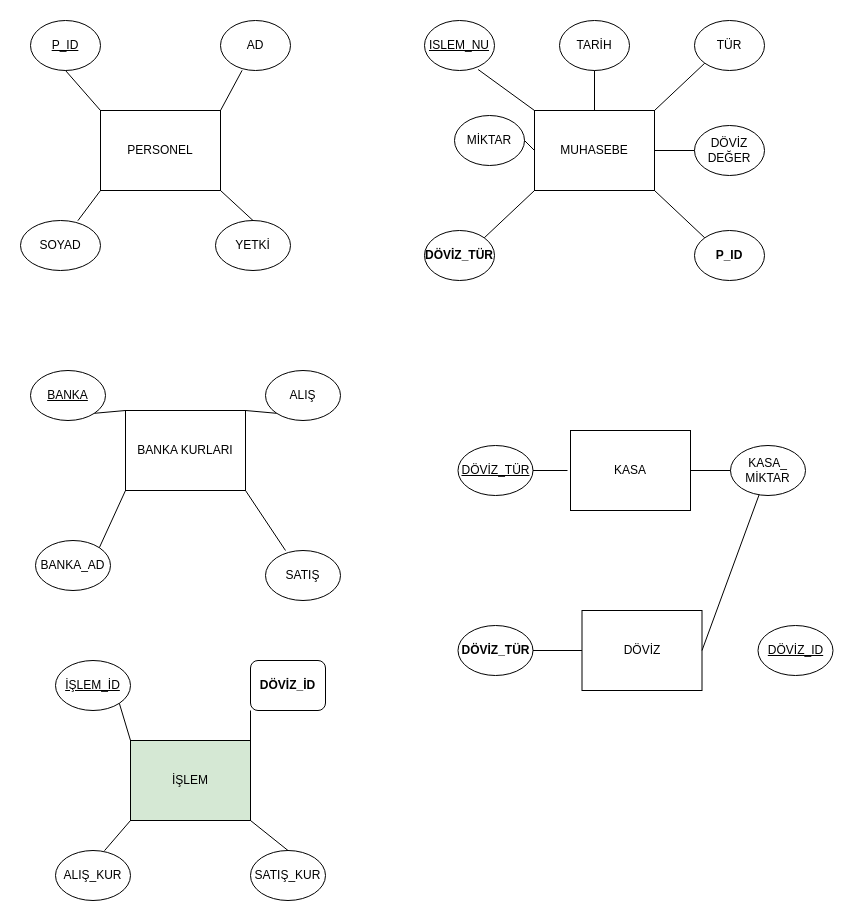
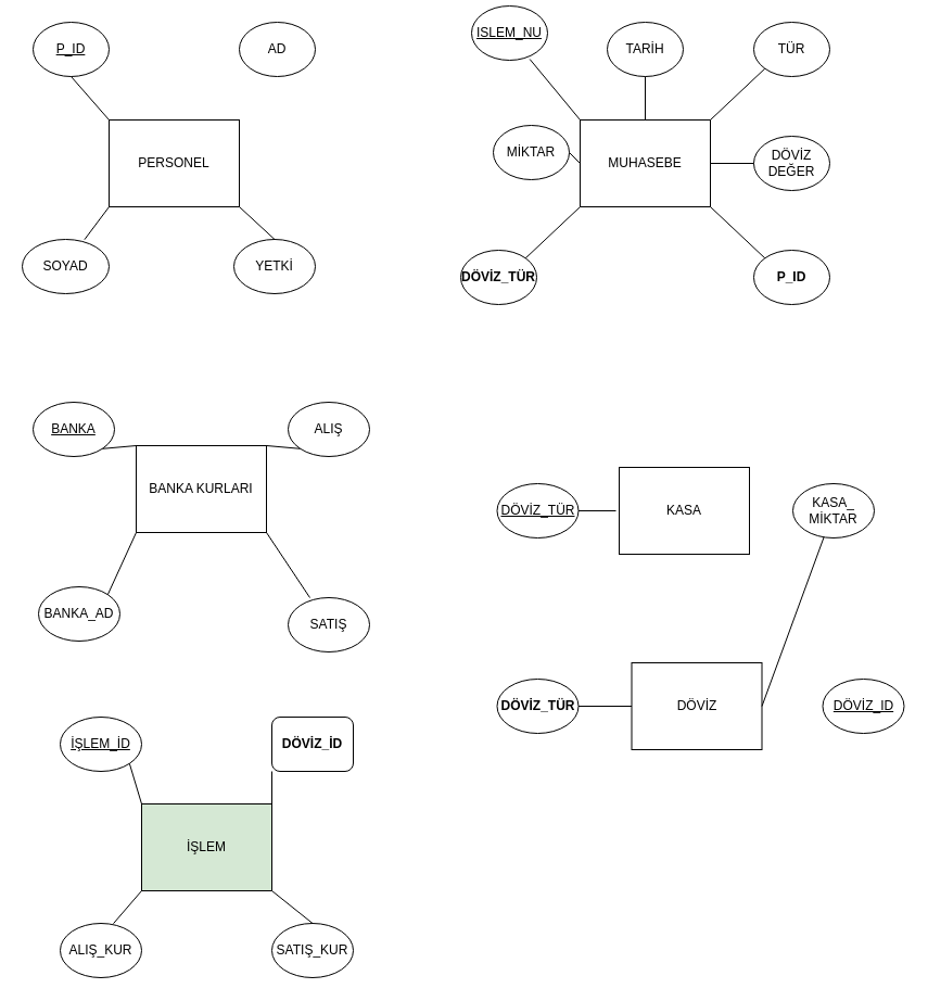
  <mxCell id="0" />
  <mxCell id="1" parent="0" />
  <mxCell id="2" value="PERSONEL" style="rounded=0;whiteSpace=wrap;html=1;" vertex="1" parent="1"><mxGeometry x="100" y="110" width="120" height="80" as="geometry" /></mxCell>
  <mxCell id="3" value="MUHASEBE" style="rounded=0;whiteSpace=wrap;html=1;" vertex="1" parent="1"><mxGeometry x="534" y="110" width="120" height="80" as="geometry" /></mxCell>
  <mxCell id="4" value="KASA" style="rounded=0;whiteSpace=wrap;html=1;" vertex="1" parent="1"><mxGeometry x="570" y="430" width="120" height="80" as="geometry" /></mxCell>
  <mxCell id="5" value="DÖVİZ" style="rounded=0;whiteSpace=wrap;html=1;" vertex="1" parent="1"><mxGeometry x="581.5" y="610" width="120" height="80" as="geometry" /></mxCell>
  <mxCell id="6" value="&lt;u&gt;P_ID&lt;/u&gt;" style="ellipse;whiteSpace=wrap;html=1;rounded=0;" vertex="1" parent="1"><mxGeometry x="30" y="20" width="70" height="50" as="geometry" /></mxCell>
  <mxCell id="7" value="AD" style="ellipse;whiteSpace=wrap;html=1;rounded=0;" vertex="1" parent="1"><mxGeometry x="220" y="20" width="70" height="50" as="geometry" /></mxCell>
  <mxCell id="8" value="SOYAD" style="ellipse;whiteSpace=wrap;html=1;rounded=0;" vertex="1" parent="1"><mxGeometry x="20" y="220" width="80" height="50" as="geometry" /></mxCell>
  <mxCell id="9" value="YETKİ" style="ellipse;whiteSpace=wrap;html=1;rounded=0;" vertex="1" parent="1"><mxGeometry x="215" y="220" width="75" height="50" as="geometry" /></mxCell>
  <mxCell id="10" value="" style="endArrow=none;html=1;entryX=0.5;entryY=1;entryDx=0;entryDy=0;exitX=0;exitY=0;exitDx=0;exitDy=0;" edge="1" parent="1" source="2" target="6"><mxGeometry width="50" height="50" relative="1" as="geometry"><mxPoint x="110" y="110" as="sourcePoint" /><mxPoint x="160" y="60" as="targetPoint" /></mxGeometry></mxCell>
- <mxCell id="11" value="" style="endArrow=none;html=1;entryX=0.309;entryY=0.996;entryDx=0;entryDy=0;entryPerimeter=0;exitX=1;exitY=0;exitDx=0;exitDy=0;" edge="1" parent="1" source="2" target="7"><mxGeometry width="50" height="50" relative="1" as="geometry"><mxPoint x="200" y="120" as="sourcePoint" /><mxPoint x="250" y="70" as="targetPoint" /></mxGeometry></mxCell>
  <mxCell id="12" value="" style="endArrow=none;html=1;entryX=0;entryY=1;entryDx=0;entryDy=0;exitX=0.717;exitY=0.004;exitDx=0;exitDy=0;exitPerimeter=0;" edge="1" parent="1" source="8" target="2"><mxGeometry width="50" height="50" relative="1" as="geometry"><mxPoint x="80" y="190" as="sourcePoint" /><mxPoint x="60" y="150" as="targetPoint" /></mxGeometry></mxCell>
  <mxCell id="13" value="" style="endArrow=none;html=1;entryX=1;entryY=1;entryDx=0;entryDy=0;exitX=0.5;exitY=0;exitDx=0;exitDy=0;" edge="1" parent="1" source="9" target="2"><mxGeometry width="50" height="50" relative="1" as="geometry"><mxPoint x="300" y="200" as="sourcePoint" /><mxPoint x="350" y="150" as="targetPoint" /></mxGeometry></mxCell>
- <mxCell id="14" value="&lt;u&gt;ISLEM_NU&lt;/u&gt;" style="ellipse;whiteSpace=wrap;html=1;rounded=0;" vertex="1" parent="1"><mxGeometry x="424" y="20" width="70" height="50" as="geometry" /></mxCell>
+ <mxCell id="14" value="&lt;u&gt;ISLEM_NU&lt;/u&gt;" style="ellipse;whiteSpace=wrap;html=1;rounded=0;" vertex="1" parent="1"><mxGeometry x="434" y="5" width="70" height="50" as="geometry" /></mxCell>
  <mxCell id="15" value="TARİH" style="ellipse;whiteSpace=wrap;html=1;rounded=0;" vertex="1" parent="1"><mxGeometry x="559" y="20" width="70" height="50" as="geometry" /></mxCell>
  <mxCell id="16" value="TÜR&lt;br&gt;" style="ellipse;whiteSpace=wrap;html=1;rounded=0;" vertex="1" parent="1"><mxGeometry x="694" y="20" width="70" height="50" as="geometry" /></mxCell>
  <mxCell id="17" value="&lt;b&gt;DÖVİZ_TÜR&lt;/b&gt;" style="ellipse;whiteSpace=wrap;html=1;rounded=0;" vertex="1" parent="1"><mxGeometry x="424" y="230" width="70" height="50" as="geometry" /></mxCell>
  <mxCell id="18" value="&lt;b&gt;P_ID&lt;/b&gt;" style="ellipse;whiteSpace=wrap;html=1;rounded=0;" vertex="1" parent="1"><mxGeometry x="694" y="230" width="70" height="50" as="geometry" /></mxCell>
  <mxCell id="19" value="DÖVİZ&lt;br&gt;DEĞER" style="ellipse;whiteSpace=wrap;html=1;rounded=0;" vertex="1" parent="1"><mxGeometry x="694" y="125" width="70" height="50" as="geometry" /></mxCell>
  <mxCell id="20" value="MİKTAR" style="ellipse;whiteSpace=wrap;html=1;rounded=0;" vertex="1" parent="1"><mxGeometry x="454" y="115" width="70" height="50" as="geometry" /></mxCell>
  <mxCell id="21" value="" style="endArrow=none;html=1;entryX=0.766;entryY=0.98;entryDx=0;entryDy=0;entryPerimeter=0;exitX=0;exitY=0;exitDx=0;exitDy=0;" edge="1" parent="1" source="3" target="14"><mxGeometry width="50" height="50" relative="1" as="geometry"><mxPoint x="494" y="120" as="sourcePoint" /><mxPoint x="544" y="70" as="targetPoint" /></mxGeometry></mxCell>
  <mxCell id="22" value="" style="endArrow=none;html=1;entryX=0.5;entryY=1;entryDx=0;entryDy=0;exitX=0.5;exitY=0;exitDx=0;exitDy=0;" edge="1" parent="1" source="3" target="15"><mxGeometry width="50" height="50" relative="1" as="geometry"><mxPoint x="574" y="120" as="sourcePoint" /><mxPoint x="624" y="70" as="targetPoint" /></mxGeometry></mxCell>
  <mxCell id="23" value="" style="endArrow=none;html=1;entryX=0;entryY=1;entryDx=0;entryDy=0;exitX=1;exitY=0;exitDx=0;exitDy=0;" edge="1" parent="1" source="3" target="16"><mxGeometry width="50" height="50" relative="1" as="geometry"><mxPoint x="664" y="120" as="sourcePoint" /><mxPoint x="714" y="70" as="targetPoint" /></mxGeometry></mxCell>
  <mxCell id="24" value="" style="endArrow=none;html=1;entryX=1;entryY=0.5;entryDx=0;entryDy=0;exitX=0;exitY=0.5;exitDx=0;exitDy=0;" edge="1" parent="1" source="3" target="20"><mxGeometry width="50" height="50" relative="1" as="geometry"><mxPoint x="494" y="180" as="sourcePoint" /><mxPoint x="544" y="130" as="targetPoint" /></mxGeometry></mxCell>
  <mxCell id="25" value="" style="endArrow=none;html=1;" edge="1" parent="1"><mxGeometry width="50" height="50" relative="1" as="geometry"><mxPoint x="654" y="150" as="sourcePoint" /><mxPoint x="694" y="150" as="targetPoint" /></mxGeometry></mxCell>
  <mxCell id="26" value="" style="endArrow=none;html=1;exitX=1;exitY=0;exitDx=0;exitDy=0;entryX=0;entryY=1;entryDx=0;entryDy=0;" edge="1" parent="1" source="17" target="3"><mxGeometry width="50" height="50" relative="1" as="geometry"><mxPoint x="524" y="250" as="sourcePoint" /><mxPoint x="574" y="200" as="targetPoint" /></mxGeometry></mxCell>
  <mxCell id="27" value="" style="endArrow=none;html=1;entryX=1;entryY=1;entryDx=0;entryDy=0;exitX=0;exitY=0;exitDx=0;exitDy=0;" edge="1" parent="1" source="18" target="3"><mxGeometry width="50" height="50" relative="1" as="geometry"><mxPoint x="664" y="250" as="sourcePoint" /><mxPoint x="714" y="200" as="targetPoint" /></mxGeometry></mxCell>
  <mxCell id="28" value="&lt;u&gt;DÖVİZ_TÜR&lt;/u&gt;" style="ellipse;whiteSpace=wrap;html=1;rounded=0;" vertex="1" parent="1"><mxGeometry x="457.5" y="445" width="75" height="50" as="geometry" /></mxCell>
  <mxCell id="29" value="KASA_&lt;br&gt;MİKTAR" style="ellipse;whiteSpace=wrap;html=1;rounded=0;" vertex="1" parent="1"><mxGeometry x="730" y="445" width="75" height="50" as="geometry" /></mxCell>
  <mxCell id="30" value="" style="endArrow=none;html=1;exitX=1;exitY=0.5;exitDx=0;exitDy=0;" edge="1" parent="1" source="28"><mxGeometry width="50" height="50" relative="1" as="geometry"><mxPoint x="520" y="550" as="sourcePoint" /><mxPoint x="567" y="470" as="targetPoint" /></mxGeometry></mxCell>
- <mxCell id="31" value="" style="endArrow=none;html=1;exitX=1;exitY=0.5;exitDx=0;exitDy=0;entryX=0;entryY=0.5;entryDx=0;entryDy=0;" edge="1" parent="1" source="4" target="29"><mxGeometry width="50" height="50" relative="1" as="geometry"><mxPoint x="710" y="570" as="sourcePoint" /><mxPoint x="760" y="520" as="targetPoint" /></mxGeometry></mxCell>
  <mxCell id="32" value="&lt;b&gt;DÖVİZ_TÜR&lt;/b&gt;" style="ellipse;whiteSpace=wrap;html=1;rounded=0;" vertex="1" parent="1"><mxGeometry x="457.5" y="625" width="75" height="50" as="geometry" /></mxCell>
  <mxCell id="33" value="&lt;u&gt;DÖVİZ_ID&lt;/u&gt;" style="ellipse;whiteSpace=wrap;html=1;rounded=0;" vertex="1" parent="1"><mxGeometry x="757.5" y="625" width="75" height="50" as="geometry" /></mxCell>
  <mxCell id="34" value="" style="endArrow=none;html=1;exitX=1;exitY=0.5;exitDx=0;exitDy=0;" edge="1" parent="1" source="32"><mxGeometry width="50" height="50" relative="1" as="geometry"><mxPoint x="547.5" y="590" as="sourcePoint" /><mxPoint x="581.5" y="650" as="targetPoint" /></mxGeometry></mxCell>
  <mxCell id="35" value="" style="endArrow=none;html=1;exitX=1;exitY=0.5;exitDx=0;exitDy=0;" edge="1" parent="1" source="5" target="29"><mxGeometry width="50" height="50" relative="1" as="geometry"><mxPoint x="747.5" y="730" as="sourcePoint" /><mxPoint x="797.5" y="680" as="targetPoint" /></mxGeometry></mxCell>
  <mxCell id="36" value="BANKA KURLARI" style="rounded=0;whiteSpace=wrap;html=1;" vertex="1" parent="1"><mxGeometry x="125" y="410" width="120" height="80" as="geometry" /></mxCell>
  <mxCell id="37" value="ALIŞ" style="ellipse;whiteSpace=wrap;html=1;rounded=0;" vertex="1" parent="1"><mxGeometry x="265" y="370" width="75" height="50" as="geometry" /></mxCell>
  <mxCell id="38" value="&lt;u&gt;BANKA&lt;/u&gt;" style="ellipse;whiteSpace=wrap;html=1;rounded=0;" vertex="1" parent="1"><mxGeometry x="30" y="370" width="75" height="50" as="geometry" /></mxCell>
  <mxCell id="39" value="BANKA_AD" style="ellipse;whiteSpace=wrap;html=1;rounded=0;" vertex="1" parent="1"><mxGeometry x="35" y="540" width="75" height="50" as="geometry" /></mxCell>
  <mxCell id="40" value="SATIŞ" style="ellipse;whiteSpace=wrap;html=1;rounded=0;" vertex="1" parent="1"><mxGeometry x="265" y="550" width="75" height="50" as="geometry" /></mxCell>
  <mxCell id="41" value="" style="endArrow=none;html=1;entryX=1;entryY=1;entryDx=0;entryDy=0;exitX=0;exitY=0;exitDx=0;exitDy=0;" edge="1" parent="1" source="36" target="38"><mxGeometry width="50" height="50" relative="1" as="geometry"><mxPoint x="45" y="500" as="sourcePoint" /><mxPoint x="95" y="450" as="targetPoint" /></mxGeometry></mxCell>
  <mxCell id="42" value="" style="endArrow=none;html=1;entryX=0;entryY=1;entryDx=0;entryDy=0;exitX=1;exitY=0;exitDx=0;exitDy=0;" edge="1" parent="1" source="39" target="36"><mxGeometry width="50" height="50" relative="1" as="geometry"><mxPoint x="55" y="540" as="sourcePoint" /><mxPoint x="105" y="490" as="targetPoint" /></mxGeometry></mxCell>
  <mxCell id="43" value="" style="endArrow=none;html=1;entryX=0;entryY=1;entryDx=0;entryDy=0;exitX=1;exitY=0;exitDx=0;exitDy=0;" edge="1" parent="1" source="36" target="37"><mxGeometry width="50" height="50" relative="1" as="geometry"><mxPoint x="285" y="500" as="sourcePoint" /><mxPoint x="335" y="450" as="targetPoint" /></mxGeometry></mxCell>
  <mxCell id="44" value="" style="endArrow=none;html=1;entryX=1;entryY=1;entryDx=0;entryDy=0;" edge="1" parent="1" target="36"><mxGeometry width="50" height="50" relative="1" as="geometry"><mxPoint x="285" y="550" as="sourcePoint" /><mxPoint x="355" y="520" as="targetPoint" /></mxGeometry></mxCell>
  <mxCell id="45" value="İŞLEM" style="rounded=0;whiteSpace=wrap;html=1;fillColor=#d5e8d4;" vertex="1" parent="1"><mxGeometry x="130" y="740" width="120" height="80" as="geometry" /></mxCell>
  <mxCell id="46" value="&lt;u&gt;İŞLEM_İD&lt;/u&gt;" style="ellipse;whiteSpace=wrap;html=1;rounded=0;" vertex="1" parent="1"><mxGeometry x="55" y="660" width="75" height="50" as="geometry" /></mxCell>
  <mxCell id="47" value="&lt;b&gt;DÖVİZ_İD&lt;/b&gt;" style="whiteSpace=wrap;html=1;rounded=1;" vertex="1" parent="1"><mxGeometry x="250" y="660" width="75" height="50" as="geometry" /></mxCell>
  <mxCell id="48" value="SATIŞ_KUR" style="ellipse;whiteSpace=wrap;html=1;rounded=0;" vertex="1" parent="1"><mxGeometry x="250" y="850" width="75" height="50" as="geometry" /></mxCell>
  <mxCell id="49" value="ALIŞ_KUR" style="ellipse;whiteSpace=wrap;html=1;rounded=0;" vertex="1" parent="1"><mxGeometry x="55" y="850" width="75" height="50" as="geometry" /></mxCell>
  <mxCell id="50" value="" style="endArrow=none;html=1;exitX=1;exitY=1;exitDx=0;exitDy=0;entryX=0;entryY=0;entryDx=0;entryDy=0;" edge="1" parent="1" source="46" target="45"><mxGeometry width="50" height="50" relative="1" as="geometry"><mxPoint x="120" y="750" as="sourcePoint" /><mxPoint x="170" y="700" as="targetPoint" /></mxGeometry></mxCell>
  <mxCell id="51" value="" style="endArrow=none;html=1;exitX=1;exitY=0;exitDx=0;exitDy=0;entryX=0;entryY=1;entryDx=0;entryDy=0;" edge="1" parent="1" source="45" target="47"><mxGeometry width="50" height="50" relative="1" as="geometry"><mxPoint x="270" y="760" as="sourcePoint" /><mxPoint x="320" y="710" as="targetPoint" /></mxGeometry></mxCell>
  <mxCell id="52" value="" style="endArrow=none;html=1;exitX=0.653;exitY=0.004;exitDx=0;exitDy=0;exitPerimeter=0;entryX=0;entryY=1;entryDx=0;entryDy=0;" edge="1" parent="1" source="49" target="45"><mxGeometry width="50" height="50" relative="1" as="geometry"><mxPoint x="70" y="850" as="sourcePoint" /><mxPoint x="120" y="800" as="targetPoint" /></mxGeometry></mxCell>
  <mxCell id="53" value="" style="endArrow=none;html=1;entryX=1;entryY=1;entryDx=0;entryDy=0;exitX=0.5;exitY=0;exitDx=0;exitDy=0;" edge="1" parent="1" source="48" target="45"><mxGeometry width="50" height="50" relative="1" as="geometry"><mxPoint x="280" y="860" as="sourcePoint" /><mxPoint x="330" y="810" as="targetPoint" /></mxGeometry></mxCell>
